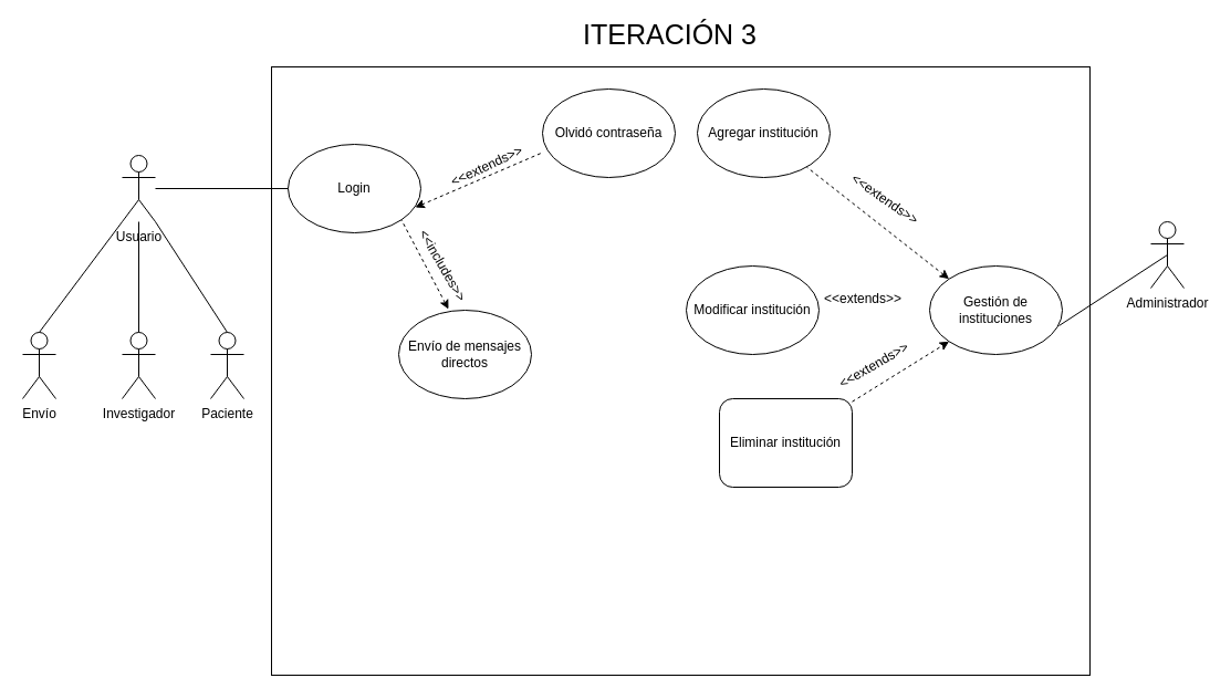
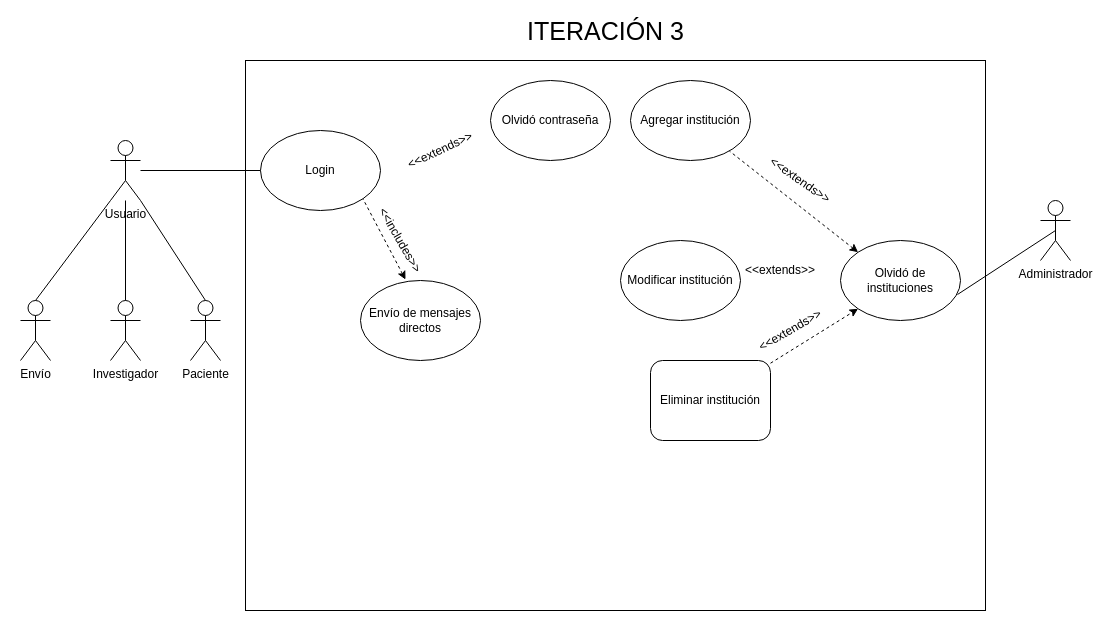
  <mxCell id="0" />
  <mxCell id="1" parent="0" />
  <mxCell id="2" value="" style="whiteSpace=wrap;html=1;" parent="1" vertex="1"><mxGeometry x="245" y="60" width="740" height="550" as="geometry" /></mxCell>
  <mxCell id="3" value="&lt;font style=&quot;font-size: 25px&quot;&gt;ITERACIÓN 3&lt;/font&gt;" style="text;html=1;align=center;verticalAlign=middle;resizable=0;points=[];autosize=1;" parent="1" vertex="1"><mxGeometry x="520" y="20" width="170" height="20" as="geometry" /></mxCell>
  <mxCell id="4" style="rounded=0;orthogonalLoop=1;jettySize=auto;html=1;exitX=0;exitY=0;exitDx=0;exitDy=0;endArrow=none;endFill=0;startArrow=classic;startFill=1;dashed=1;" parent="1" source="5" target="6" edge="1"><mxGeometry relative="1" as="geometry" /></mxCell>
- <mxCell id="5" value="Gestión de instituciones" style="ellipse;whiteSpace=wrap;html=1;" parent="1" vertex="1"><mxGeometry x="840" y="240" width="120" height="80" as="geometry" /></mxCell>
+ <mxCell id="5" value="Olvidó de instituciones" style="ellipse;whiteSpace=wrap;html=1;" parent="1" vertex="1"><mxGeometry x="840" y="240" width="120" height="80" as="geometry" /></mxCell>
  <mxCell id="6" value="Agregar institución" style="ellipse;whiteSpace=wrap;html=1;" parent="1" vertex="1"><mxGeometry x="630" y="80" width="120" height="80" as="geometry" /></mxCell>
  <mxCell id="7" style="edgeStyle=none;rounded=0;orthogonalLoop=1;jettySize=auto;html=1;dashed=1;startArrow=none;startFill=0;endArrow=classic;endFill=1;entryX=0;entryY=1;entryDx=0;entryDy=0;" parent="1" source="8" edge="1" target="5"><mxGeometry relative="1" as="geometry"><mxPoint x="420" y="303" as="targetPoint" /></mxGeometry></mxCell>
  <mxCell id="8" value="Eliminar institución" style="whiteSpace=wrap;html=1;rounded=1;" parent="1" vertex="1"><mxGeometry x="650" y="360" width="120" height="80" as="geometry" /></mxCell>
  <mxCell id="9" value="Modificar institución" style="ellipse;whiteSpace=wrap;html=1;" parent="1" vertex="1"><mxGeometry x="620" y="240" width="120" height="80" as="geometry" /></mxCell>
  <mxCell id="10" value="&amp;lt;&amp;lt;extends&amp;gt;&amp;gt;" style="text;html=1;strokeColor=none;fillColor=none;align=center;verticalAlign=middle;whiteSpace=wrap;rounded=0;rotation=35;" parent="1" vertex="1"><mxGeometry x="780" y="170" width="40" height="20" as="geometry" /></mxCell>
  <mxCell id="11" value="&amp;lt;&amp;lt;extends&amp;gt;&amp;gt;" style="text;html=1;strokeColor=none;fillColor=none;align=center;verticalAlign=middle;whiteSpace=wrap;rounded=0;rotation=0;" parent="1" vertex="1"><mxGeometry x="760" y="260" width="40" height="20" as="geometry" /></mxCell>
  <mxCell id="12" value="&amp;lt;&amp;lt;extends&amp;gt;&amp;gt;" style="text;html=1;strokeColor=none;fillColor=none;align=center;verticalAlign=middle;whiteSpace=wrap;rounded=0;rotation=-30;" parent="1" vertex="1"><mxGeometry x="770" y="320" width="40" height="20" as="geometry" /></mxCell>
  <mxCell id="13" value="Paciente" style="shape=umlActor;verticalLabelPosition=bottom;labelBackgroundColor=#ffffff;verticalAlign=top;html=1;outlineConnect=0;" parent="1" vertex="1"><mxGeometry x="190" y="300" width="30" height="60" as="geometry" /></mxCell>
  <mxCell id="14" style="edgeStyle=none;rounded=0;orthogonalLoop=1;jettySize=auto;html=1;startArrow=none;startFill=0;endArrow=none;endFill=0;" parent="1" edge="1" target="20"><mxGeometry relative="1" as="geometry"><mxPoint x="180" y="570" as="targetPoint" /><mxPoint x="270" y="170" as="sourcePoint" /></mxGeometry></mxCell>
  <mxCell id="15" value="Envío de mensajes directos" style="ellipse;whiteSpace=wrap;html=1;" parent="1" vertex="1"><mxGeometry x="360" y="280" width="120" height="80" as="geometry" /></mxCell>
  <mxCell id="16" value="Administrador" style="shape=umlActor;verticalLabelPosition=bottom;labelBackgroundColor=#ffffff;verticalAlign=top;html=1;outlineConnect=0;" vertex="1" parent="1"><mxGeometry x="1040" y="200" width="30" height="60" as="geometry" /></mxCell>
  <mxCell id="17" style="edgeStyle=none;rounded=0;orthogonalLoop=1;jettySize=auto;html=1;startArrow=none;startFill=0;endArrow=none;endFill=0;entryX=0.975;entryY=0.675;entryDx=0;entryDy=0;entryPerimeter=0;exitX=0.5;exitY=0.5;exitDx=0;exitDy=0;exitPerimeter=0;" edge="1" parent="1" source="16" target="5"><mxGeometry relative="1" as="geometry"><mxPoint x="961.46" y="279.997" as="targetPoint" /><mxPoint x="1108.545" y="306.817" as="sourcePoint" /></mxGeometry></mxCell>
  <mxCell id="18" value="Envío" style="shape=umlActor;verticalLabelPosition=bottom;labelBackgroundColor=#ffffff;verticalAlign=top;html=1;outlineConnect=0;" vertex="1" parent="1"><mxGeometry x="20" y="300" width="30" height="60" as="geometry" /></mxCell>
  <mxCell id="19" value="Investigador" style="shape=umlActor;verticalLabelPosition=bottom;labelBackgroundColor=#ffffff;verticalAlign=top;html=1;outlineConnect=0;" vertex="1" parent="1"><mxGeometry x="110" y="300" width="30" height="60" as="geometry" /></mxCell>
  <mxCell id="20" value="Usuario" style="shape=umlActor;verticalLabelPosition=bottom;labelBackgroundColor=#ffffff;verticalAlign=top;html=1;outlineConnect=0;" vertex="1" parent="1"><mxGeometry x="110" y="140" width="30" height="60" as="geometry" /></mxCell>
  <mxCell id="21" value="" style="endArrow=none;html=1;exitX=0.5;exitY=0;exitDx=0;exitDy=0;exitPerimeter=0;entryX=0;entryY=1;entryDx=0;entryDy=0;entryPerimeter=0;" edge="1" parent="1" source="18" target="20"><mxGeometry width="50" height="50" relative="1" as="geometry"><mxPoint x="500" y="450" as="sourcePoint" /><mxPoint x="550" y="400" as="targetPoint" /></mxGeometry></mxCell>
  <mxCell id="22" value="" style="endArrow=none;html=1;exitX=0.5;exitY=0;exitDx=0;exitDy=0;exitPerimeter=0;" edge="1" parent="1" source="19" target="20"><mxGeometry width="50" height="50" relative="1" as="geometry"><mxPoint x="500" y="450" as="sourcePoint" /><mxPoint x="550" y="400" as="targetPoint" /></mxGeometry></mxCell>
  <mxCell id="23" value="" style="endArrow=none;html=1;exitX=0.5;exitY=0;exitDx=0;exitDy=0;exitPerimeter=0;entryX=1;entryY=1;entryDx=0;entryDy=0;entryPerimeter=0;" edge="1" parent="1" source="13" target="20"><mxGeometry width="50" height="50" relative="1" as="geometry"><mxPoint x="500" y="450" as="sourcePoint" /><mxPoint x="550" y="400" as="targetPoint" /></mxGeometry></mxCell>
  <mxCell id="24" value="Login" style="ellipse;whiteSpace=wrap;html=1;" vertex="1" parent="1"><mxGeometry x="260" y="130" width="120" height="80" as="geometry" /></mxCell>
  <mxCell id="25" style="edgeStyle=none;rounded=0;orthogonalLoop=1;jettySize=auto;html=1;entryX=1;entryY=1;entryDx=0;entryDy=0;dashed=1;startArrow=classic;startFill=1;endArrow=none;endFill=0;exitX=0.375;exitY=-0.012;exitDx=0;exitDy=0;exitPerimeter=0;" edge="1" parent="1" source="15" target="24"><mxGeometry relative="1" as="geometry"><mxPoint x="750" y="290" as="sourcePoint" /><mxPoint x="850" y="290" as="targetPoint" /></mxGeometry></mxCell>
  <mxCell id="26" value="&lt;span&gt;&amp;lt;&amp;lt;includes&amp;gt;&amp;gt;&lt;br&gt;&lt;/span&gt;" style="text;html=1;strokeColor=none;fillColor=none;align=center;verticalAlign=middle;whiteSpace=wrap;rounded=0;rotation=60;" vertex="1" parent="1"><mxGeometry x="380" y="230" width="40" height="20" as="geometry" /></mxCell>
  <mxCell id="27" value="&amp;lt;&amp;lt;extends&amp;gt;&amp;gt;" style="text;html=1;strokeColor=none;fillColor=none;align=center;verticalAlign=middle;whiteSpace=wrap;rounded=0;rotation=-25;" vertex="1" parent="1"><mxGeometry x="420" y="140" width="40" height="20" as="geometry" /></mxCell>
  <mxCell id="28" value="Olvidó contraseña" style="ellipse;whiteSpace=wrap;html=1;" vertex="1" parent="1"><mxGeometry x="490" y="80" width="120" height="80" as="geometry" /></mxCell>
- <mxCell id="29" style="rounded=0;orthogonalLoop=1;jettySize=auto;html=1;entryX=0.008;entryY=0.713;entryDx=0;entryDy=0;endArrow=none;endFill=0;startArrow=classic;startFill=1;dashed=1;entryPerimeter=0;exitX=0.958;exitY=0.713;exitDx=0;exitDy=0;exitPerimeter=0;" edge="1" parent="1" target="28" source="24"><mxGeometry relative="1" as="geometry"><mxPoint x="360" y="180" as="sourcePoint" /><mxPoint x="530" y="230" as="targetPoint" /></mxGeometry></mxCell>
